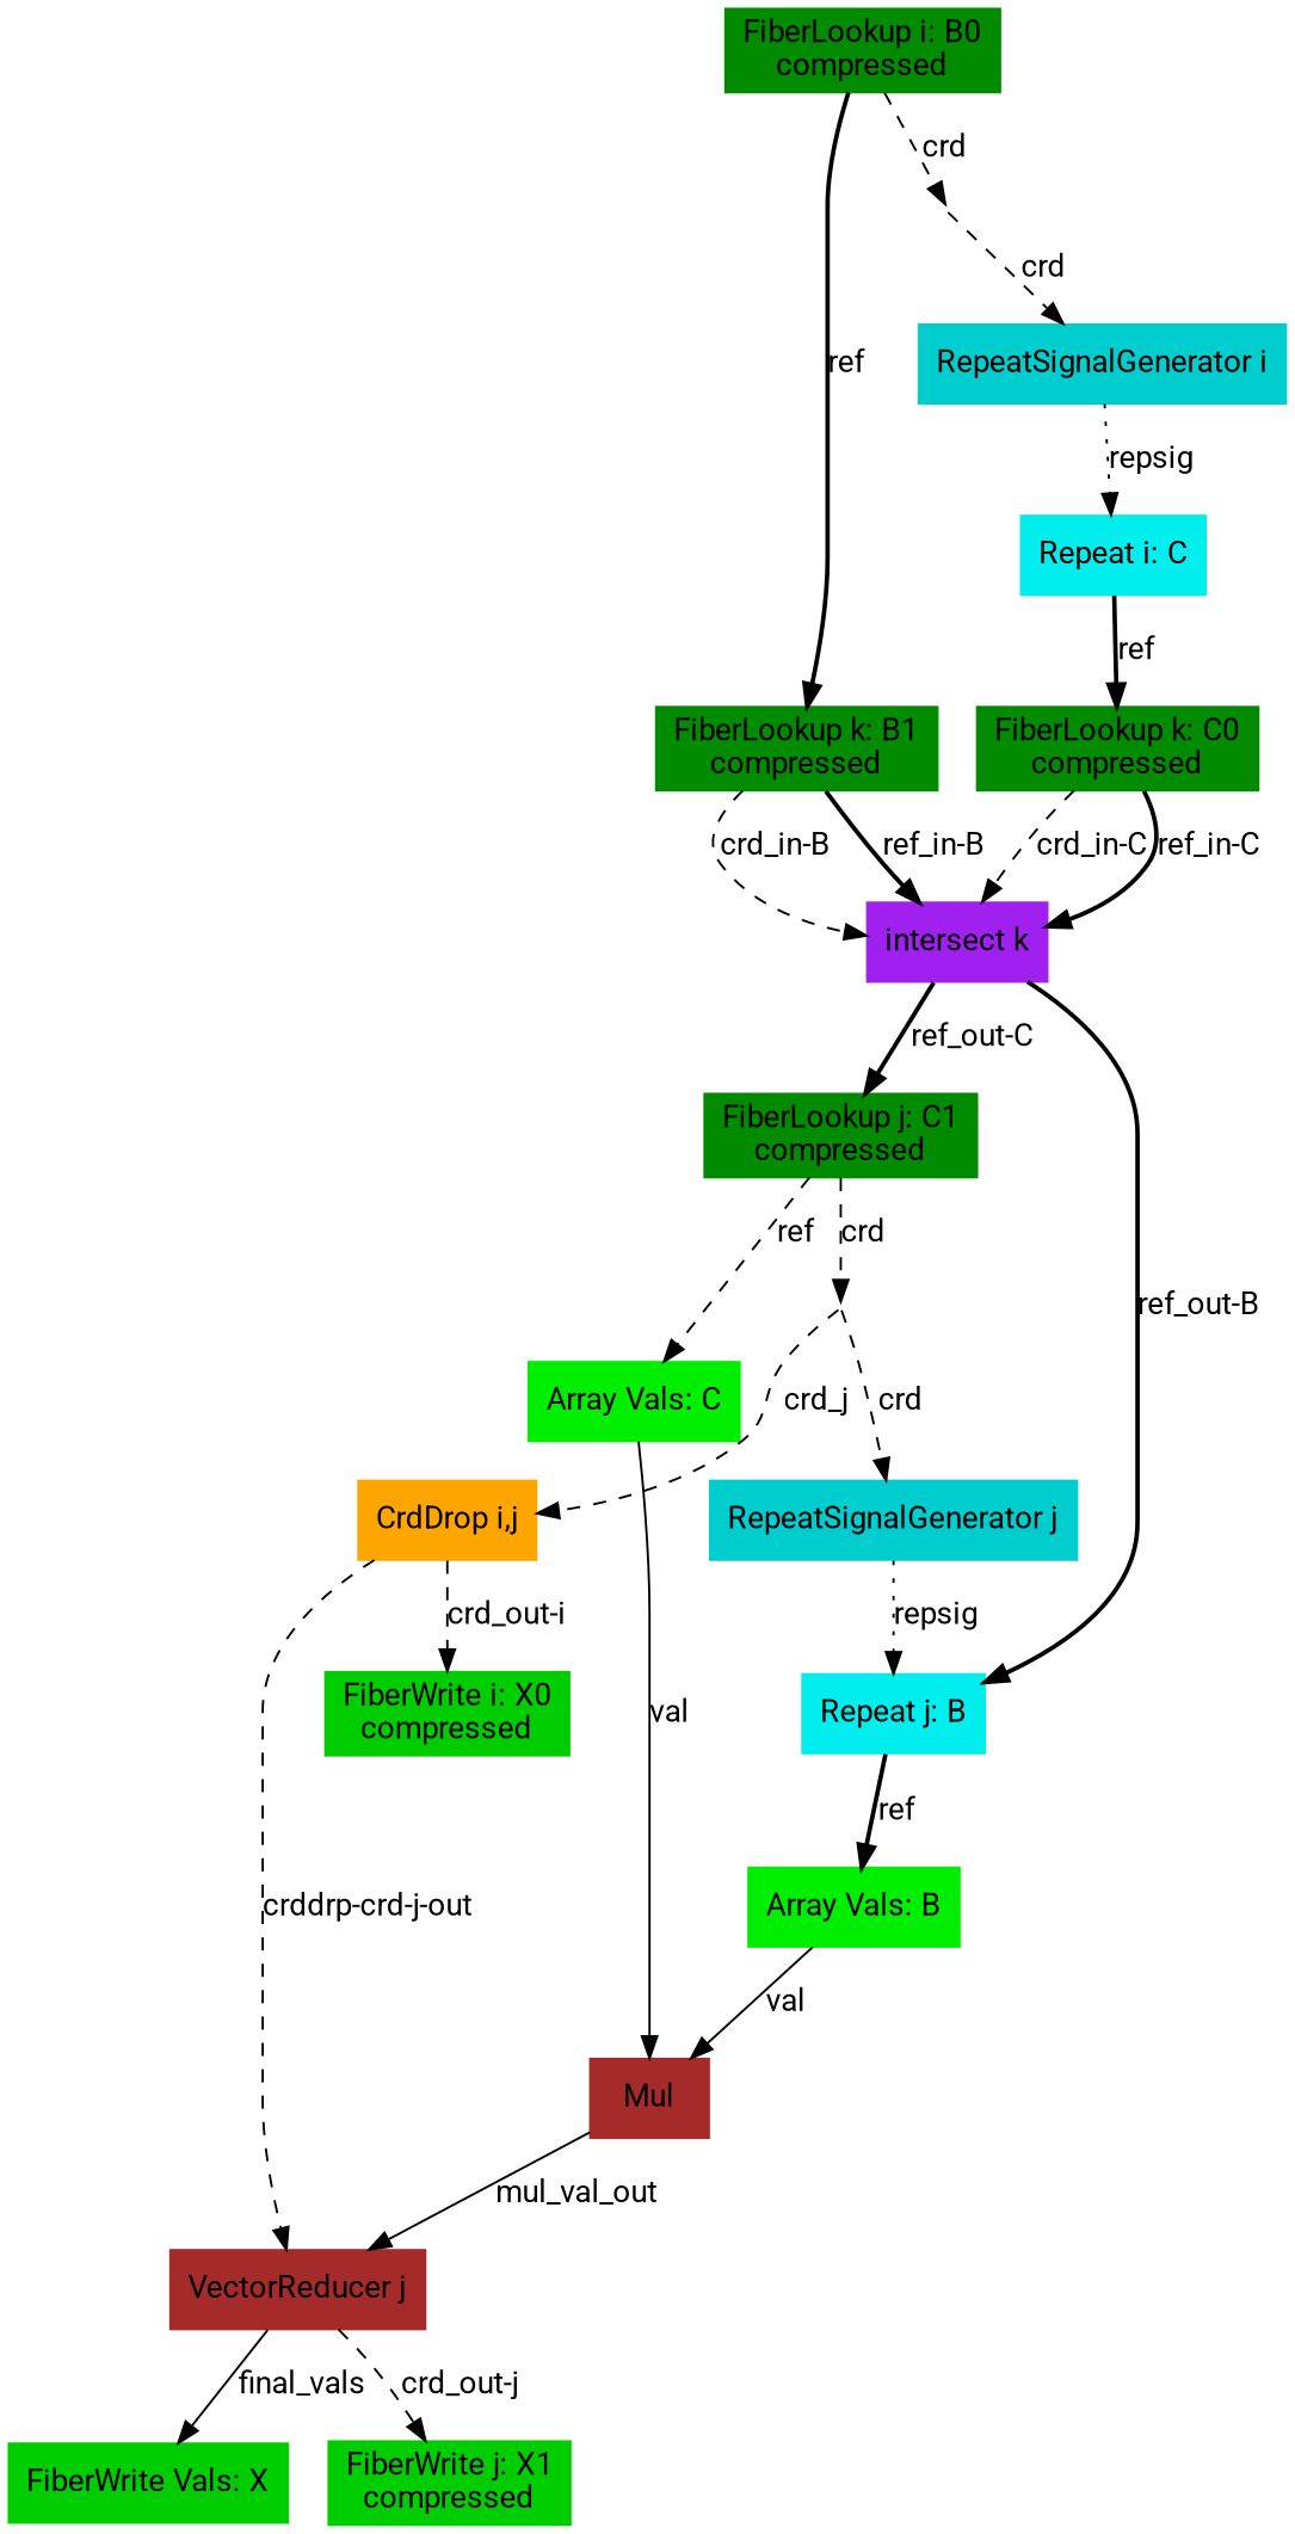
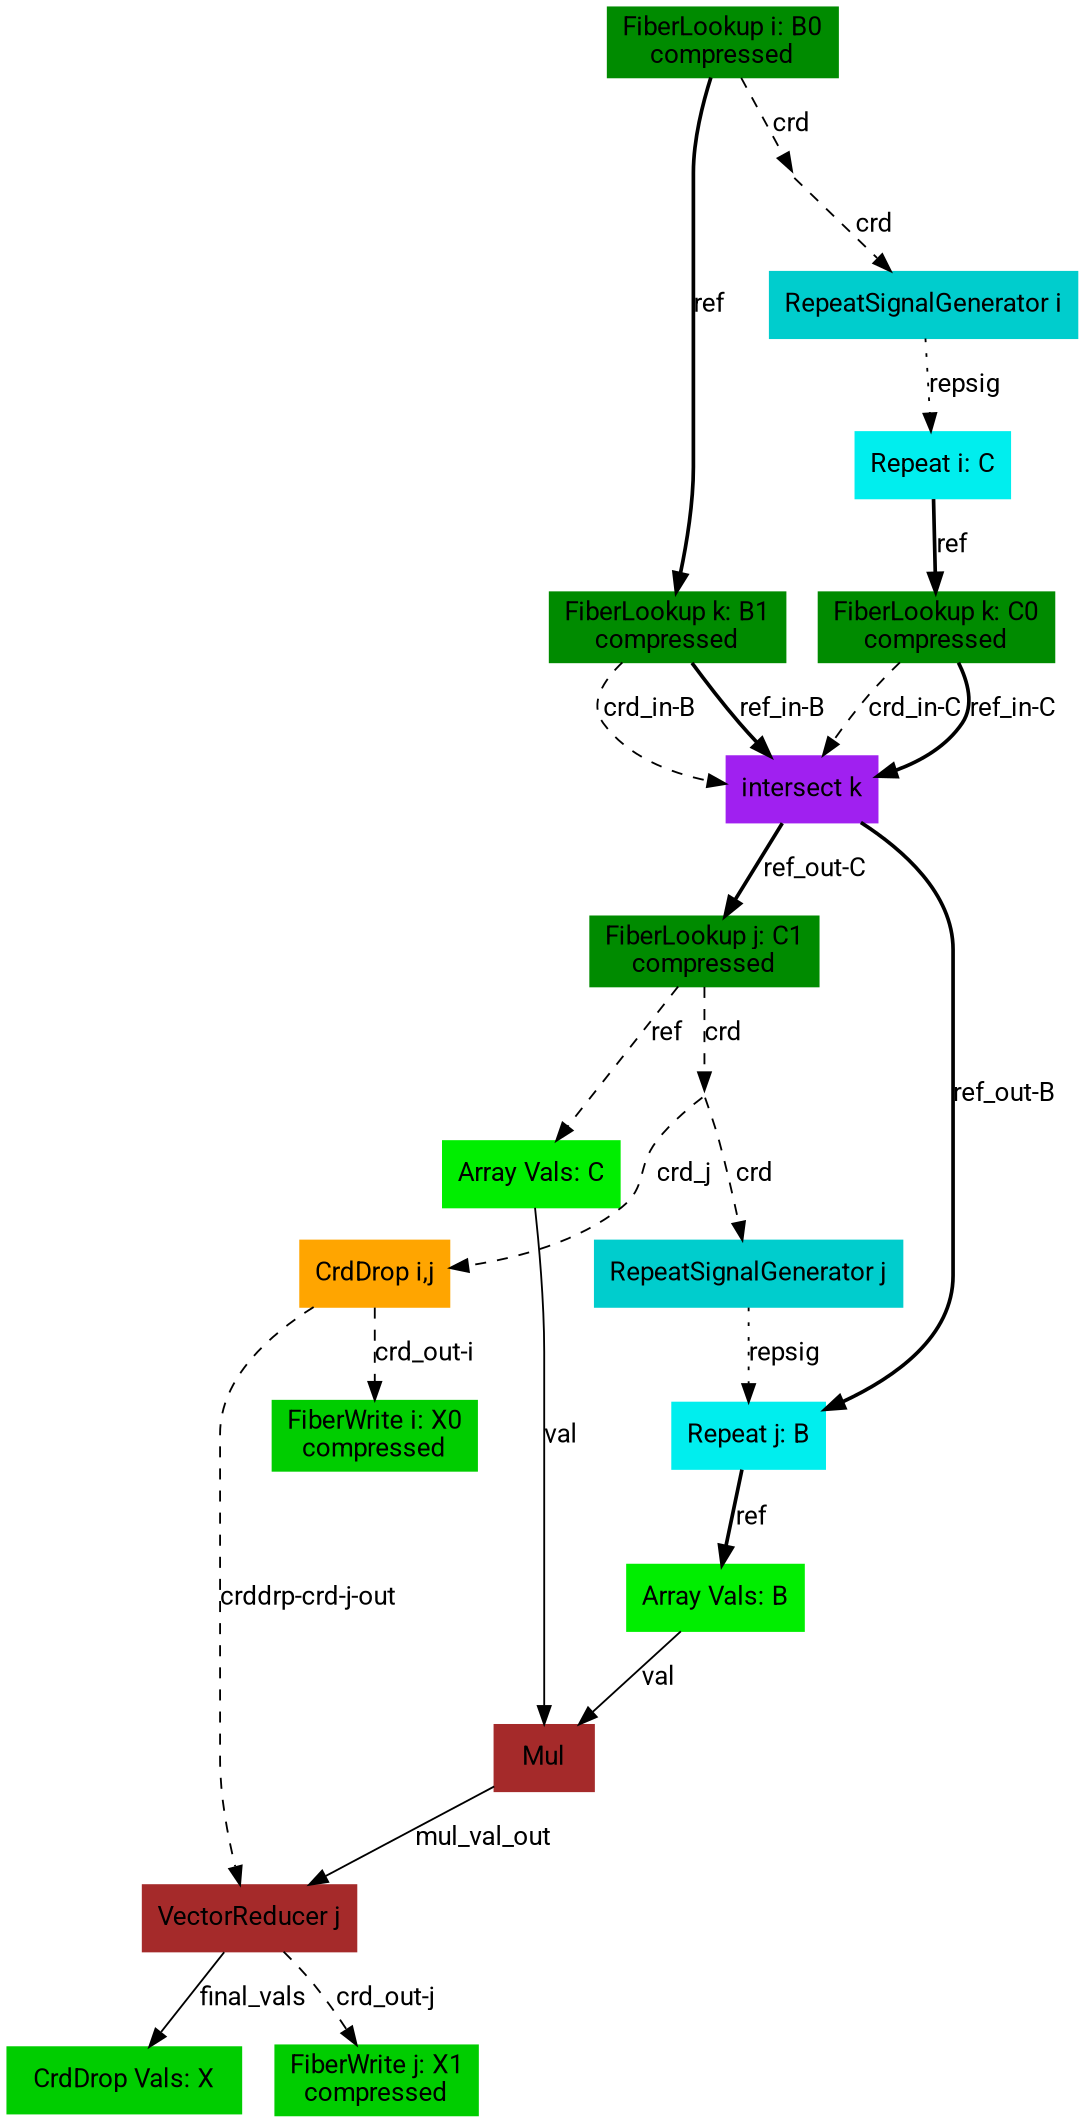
  digraph {
    fontname=Roboto
    node [color=green4 fontname=Roboto shape=box style=filled type=fiberlookup]
    edge [fontname=Roboto type=crd style=dashed]
    n1 [accum_index=j color=brown label="VectorReducer j" type=vectorreducer]
-   n2 [color=green3 label="FiberWrite Vals: X" sink=true tensor=X type=fiberwrite]
+   n2 [color=green3 label="CrdDrop Vals: X" sink=true tensor=X type=fiberwrite]
    n3 [color=green3 crdsize="B0_dim*C1_dim" format=compressed index=j label="FiberWrite j: X1\ncompressed" segsize="B0_dim+1" sink=true tensor=X type=fiberwrite]
    n4 [format=compressed index=i label="FiberLookup i: B0\ncompressed" root=true src=true tensor=B]
    18 [shape=point style=invis type=broadcast color=""]
    n6 [format=compressed index=k label="FiberLookup k: B1\ncompressed" root=false src=true tensor=B]
    n7 [color=cyan3 index=i label="RepeatSignalGenerator i" type=repsiggen]
    n8 [color=orange inner=j label="CrdDrop i,j" outer=i type=crddrop]
    n9 [color=green3 crdsize=B0_dim format=compressed index=i label="FiberWrite i: X0\ncompressed" segsize=2 sink=true tensor=X type=fiberwrite]
    n10 [color=purple index=k label="intersect k" type=intersect]
    n11 [color=cyan2 index=i label="Repeat i: C" root=true tensor=C type=repeat]
    n12 [format=compressed index=k label="FiberLookup k: C0\ncompressed" root=false src=true tensor=C]
    n13 [color=cyan2 index=j label="Repeat j: B" root=false tensor=B type=repeat]
    n14 [format=compressed index=j label="FiberLookup j: C1\ncompressed" root=false src=true tensor=C]
    n15 [color=green2 label="Array Vals: B" tensor=B type=arrayvals]
    11 [shape=point style=invis type=broadcast color=""]
    n17 [color=green2 label="Array Vals: C" tensor=C type=arrayvals]
    n18 [color=brown label=Mul type=mul]
    n19 [color=cyan3 index=j label="RepeatSignalGenerator j" type=repsiggen]
    n1 -> n2 [label=final_vals type=val style=""]
    n1 -> n3 [label="crd_out-j"]
    n4 -> 18 [label=crd]
    n4 -> n6 [label=ref style=bold type=ref]
    18 -> n7 [label=crd]
    n6 -> n10 [label="crd_in-B"]
    n6 -> n10 [label="ref_in-B" style=bold type=ref]
    n7 -> n11 [label=repsig style=dotted type=repsig]
    n8 -> n1 [label="crddrp-crd-j-out"]
    n8 -> n9 [label="crd_out-i"]
    n10 -> n13 [label="ref_out-B" style=bold type=ref]
    n10 -> n14 [label="ref_out-C" style=bold type=ref]
    n11 -> n12 [label=ref style=bold type=ref]
    n12 -> n10 [label="crd_in-C"]
    n12 -> n10 [label="ref_in-C" style=bold type=ref]
    n13 -> n15 [label=ref style=bold type=ref]
    n14 -> 11 [label=crd]
    n14 -> n17 [label=ref type=ref]
    n15 -> n18 [label=val type=val style=""]
    11 -> n8 [label=crd_j]
    11 -> n19 [label=crd]
    n17 -> n18 [label=val type=val style=""]
    n18 -> n1 [label=mul_val_out type=val style=""]
    n19 -> n13 [label=repsig style=dotted type=repsig]
  }
